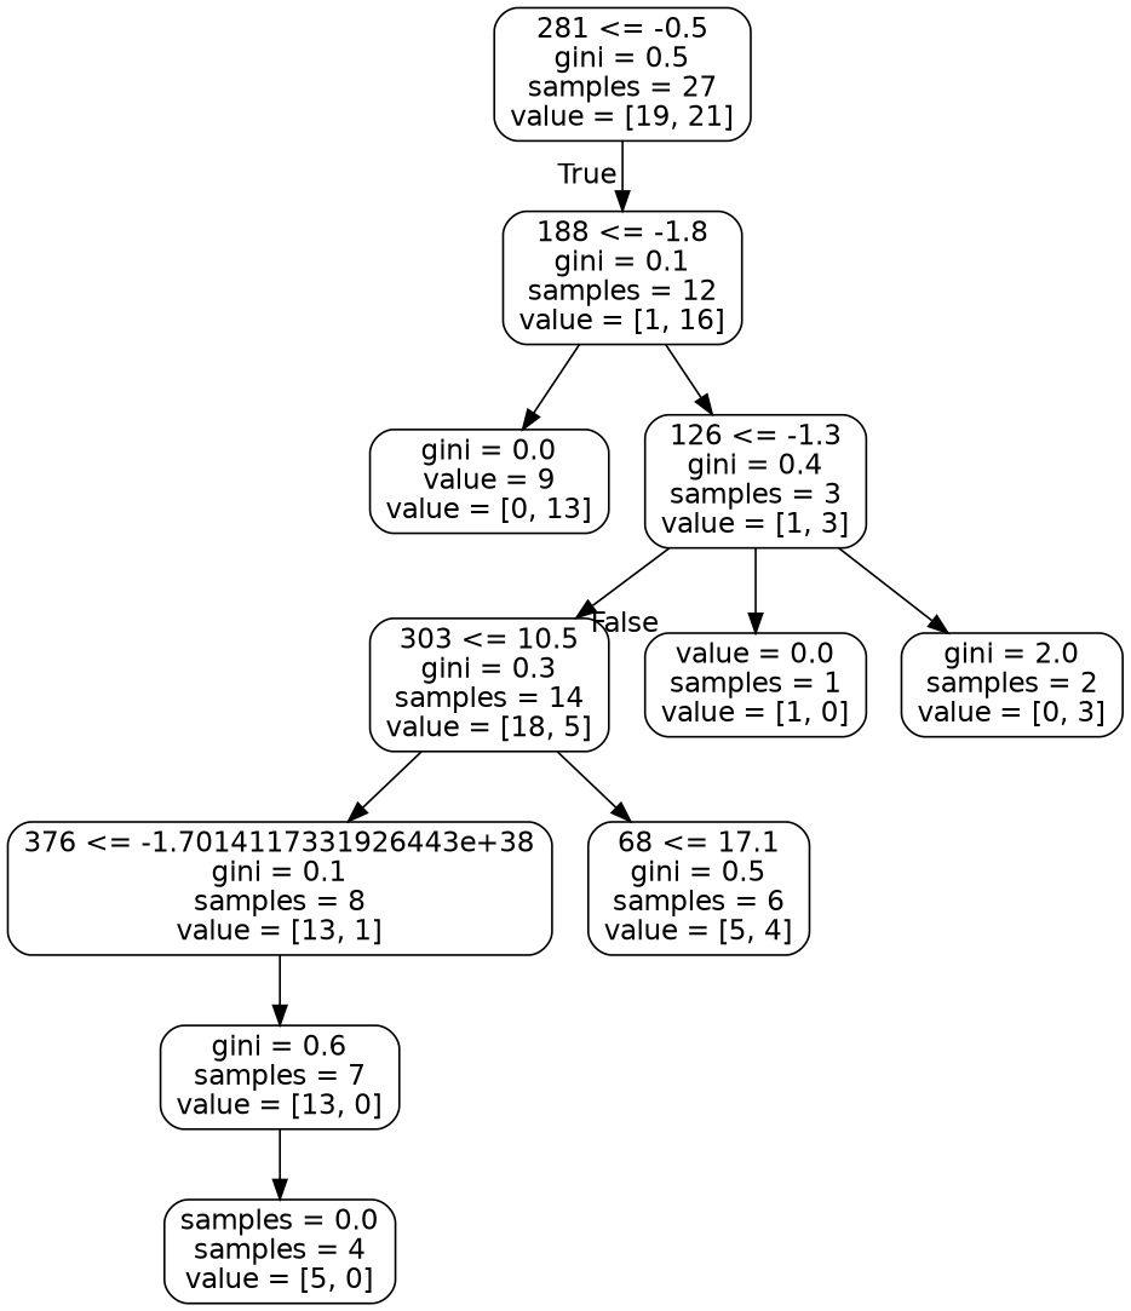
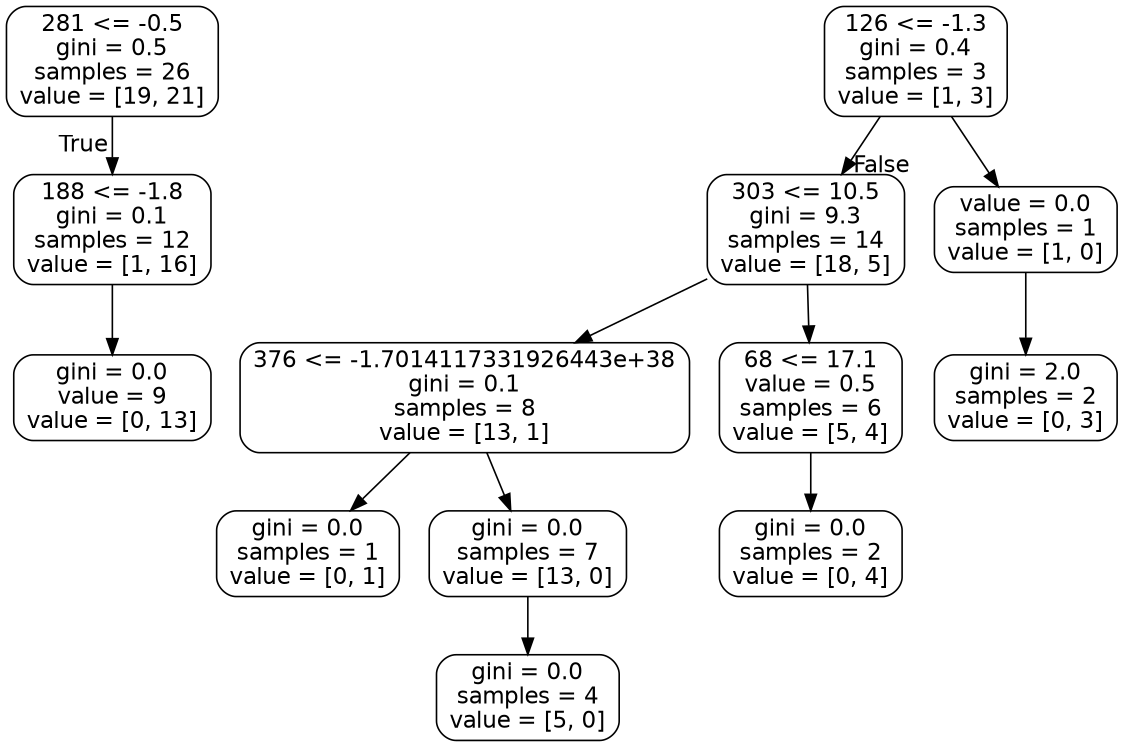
  digraph {
    node [color=black fontname=helvetica shape=box style=rounded]
    edge [fontname=helvetica]
-   n1 [label="281 <= -0.5\ngini = 0.5\nsamples = 27\nvalue = [19, 21]"]
+   n1 [label="281 <= -0.5\ngini = 0.5\nsamples = 26\nvalue = [19, 21]"]
    n2 [label="188 <= -1.8\ngini = 0.1\nsamples = 12\nvalue = [1, 16]"]
    n3 [label="gini = 0.0\nvalue = 9\nvalue = [0, 13]"]
    n4 [label="126 <= -1.3\ngini = 0.4\nsamples = 3\nvalue = [1, 3]"]
-   n5 [label="303 <= 10.5\ngini = 0.3\nsamples = 14\nvalue = [18, 5]"]
+   n5 [label="303 <= 10.5\ngini = 9.3\nsamples = 14\nvalue = [18, 5]"]
    n6 [label="376 <= -1.7014117331926443e+38\ngini = 0.1\nsamples = 8\nvalue = [13, 1]"]
-   n7 [label="68 <= 17.1\ngini = 0.5\nsamples = 6\nvalue = [5, 4]"]
+   n7 [label="68 <= 17.1\nvalue = 0.5\nsamples = 6\nvalue = [5, 4]"]
    n8 [label="value = 0.0\nsamples = 1\nvalue = [1, 0]"]
    n9 [label="gini = 2.0\nsamples = 2\nvalue = [0, 3]"]
-   n11 [label="gini = 0.6\nsamples = 7\nvalue = [13, 0]"]
-   n13 [label="samples = 0.0\nsamples = 4\nvalue = [5, 0]"]
+   n10 [label="gini = 0.0\nsamples = 1\nvalue = [0, 1]"]
+   n11 [label="gini = 0.0\nsamples = 7\nvalue = [13, 0]"]
+   n12 [label="gini = 0.0\nsamples = 2\nvalue = [0, 4]"]
+   n13 [label="gini = 0.0\nsamples = 4\nvalue = [5, 0]"]
    n1 -> n2 [headlabel=True labelangle=45 labeldistance=2.5]
    n2 -> n3
-   n2 -> n4
    n4 -> n5 [headlabel=False labelangle=-45 labeldistance=2.5]
    n4 -> n8
-   n4 -> n9
+   n8 -> n9
    n5 -> n6
    n5 -> n7
+   n6 -> n10
    n6 -> n11
+   n7 -> n12
    n11 -> n13
  }
